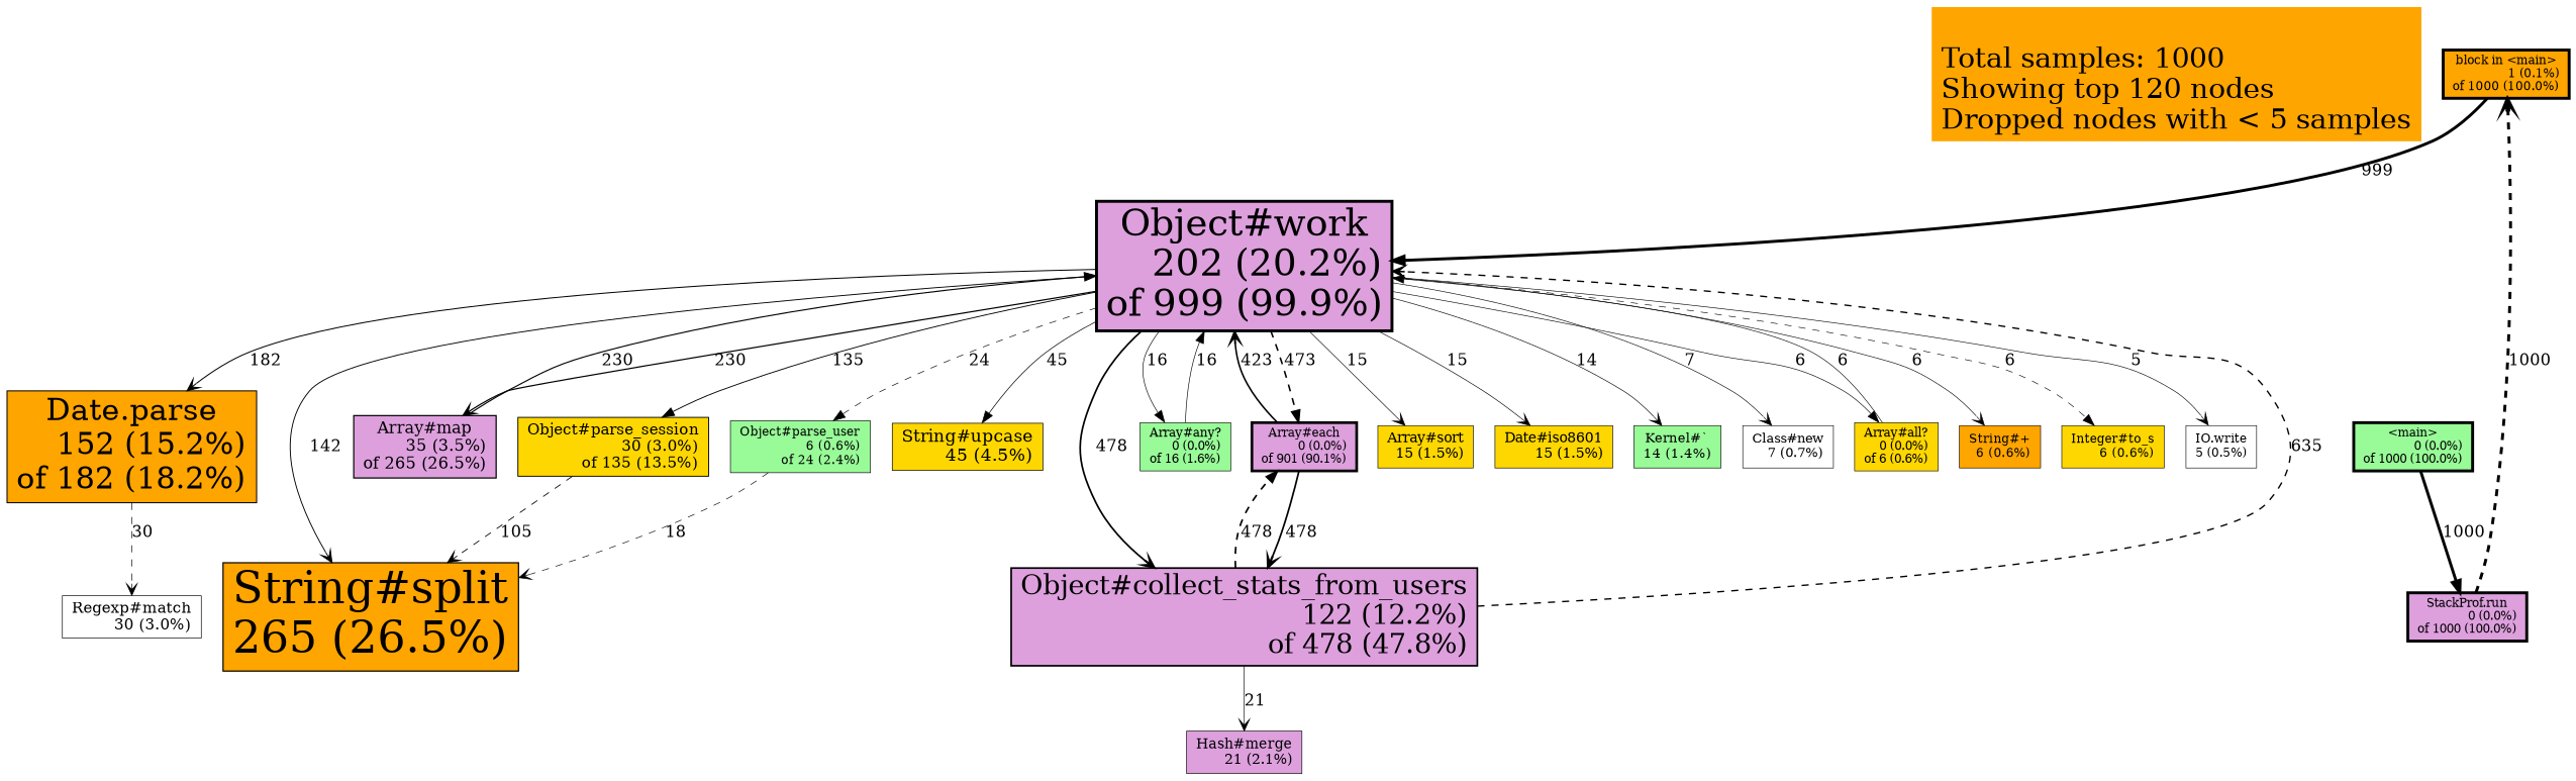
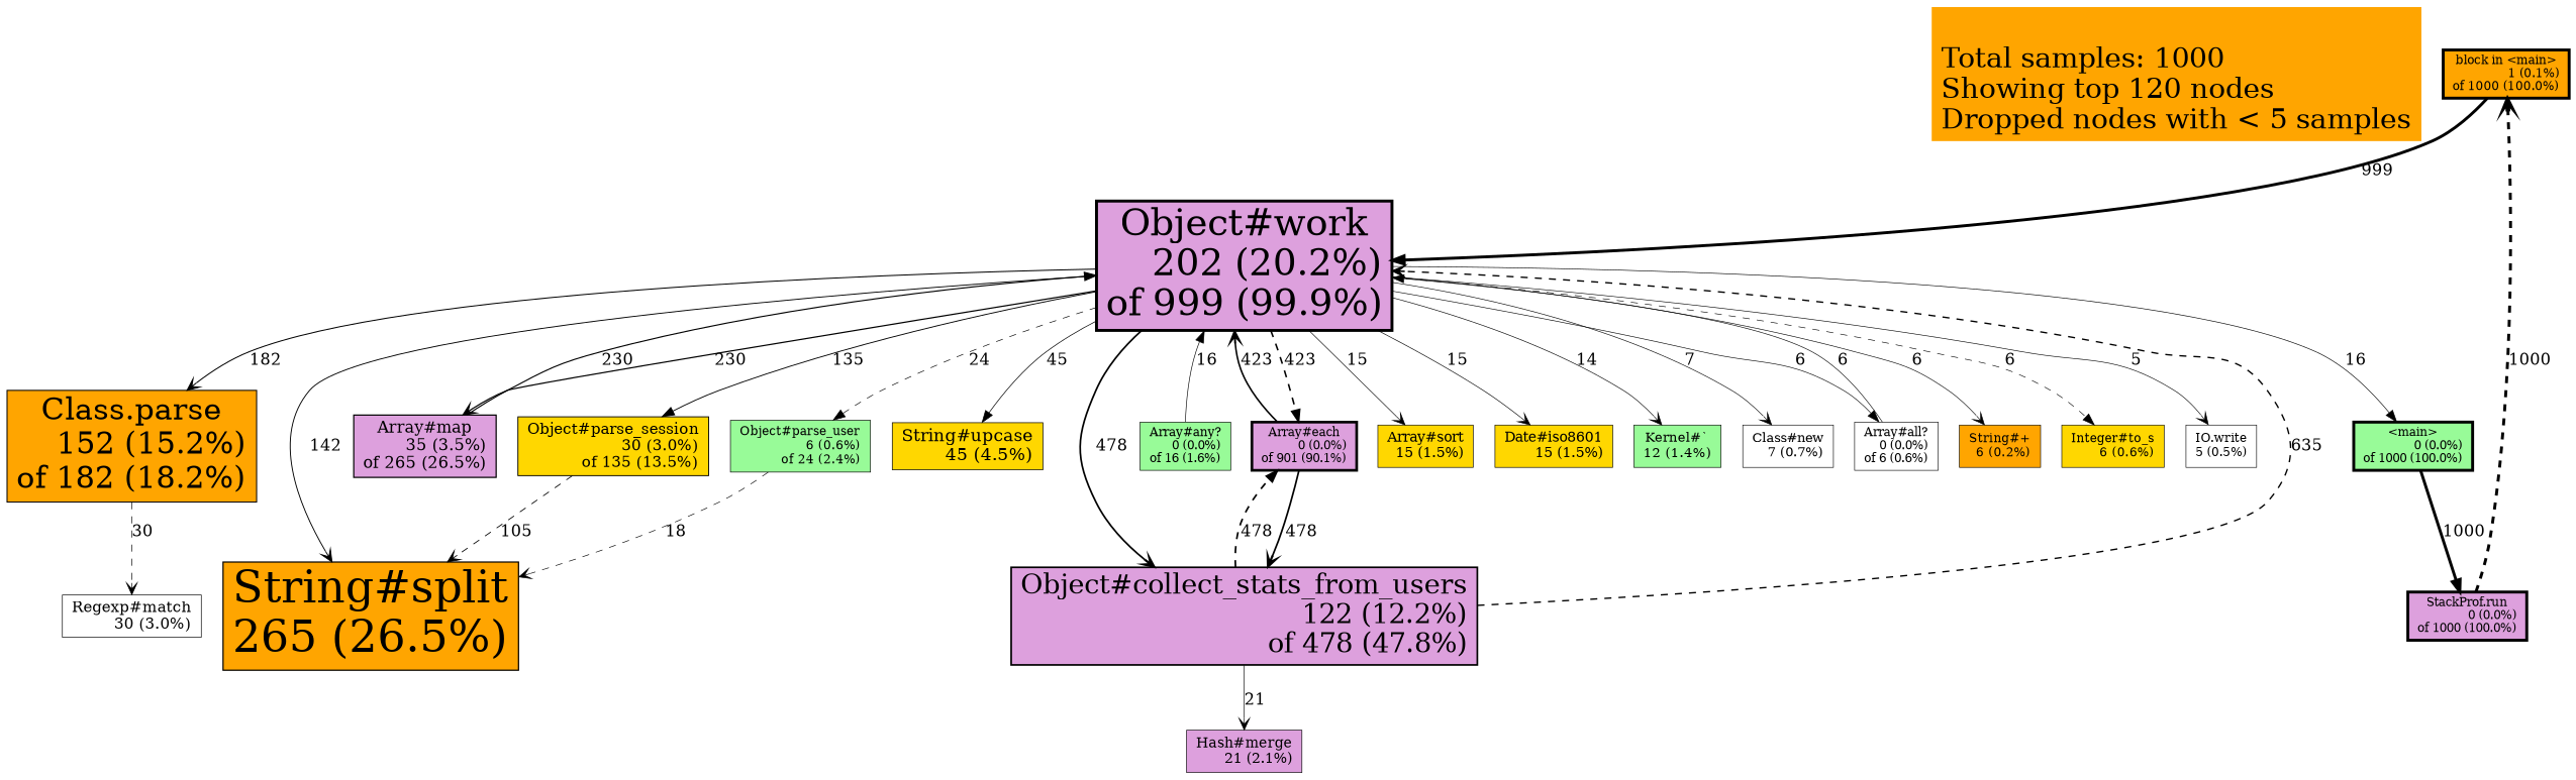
  digraph {
    node [fillcolor=plum fontsize=10.0 shape=box style=filled penwidth=2.5]
    edge [arrowhead=vee penwidth=0.512 style=solid weight=6]
    n1 [fillcolor=orange fontsize=24 label="\nTotal samples: 1000\lShowing top 120 nodes\lDropped nodes with < 5 samples\l" shape=plaintext penwidth=""]
    n2 [fillcolor=orange fontsize=10.105660377358491 label="block in <main>\n1 (0.1%)\rof 1000 (100.0%)\r"]
    n3 [fontsize=31.343396226415095 label="Object#work\n202 (20.2%)\rof 999 (99.9%)\r" penwidth=2.498]
    n4 [label="Array#each\n0 (0.0%)\rof 901 (90.1%)\r" penwidth=2.302]
    n5 [fontsize=22.89056603773585 label="Object#collect_stats_from_users\n122 (12.2%)\rof 478 (47.8%)\r" penwidth=1.456]
    n6 [fillcolor=orange fontsize=38.0 label="String#split\n265 (26.5%)\r" penwidth=1.03]
    n7 [fontsize=13.69811320754717 label="Array#map\n35 (3.5%)\rof 265 (26.5%)\r" penwidth=1.03]
-   n8 [fillcolor=orange fontsize=26.060377358490566 label="Date.parse\n152 (15.2%)\rof 182 (18.2%)\r" penwidth=0.864]
+   n8 [fillcolor=orange fontsize=26.060377358490566 label="Class.parse\n152 (15.2%)\rof 182 (18.2%)\r" penwidth=0.864]
    n9 [fillcolor=gold fontsize=13.169811320754718 label="Object#parse_session\n30 (3.0%)\rof 135 (13.5%)\r" penwidth=0.77]
    n10 [fillcolor=gold fontsize=14.754716981132075 label="String#upcase\n45 (4.5%)\r" penwidth=0.59]
    n11 [fillcolor=palegreen fontsize=10.633962264150943 label="Object#parse_user\n6 (0.6%)\rof 24 (2.4%)\r" penwidth=0.548]
    n12 [fillcolor=palegreen label="Array#any?\n0 (0.0%)\rof 16 (1.6%)\r" penwidth=0.532]
    n13 [fillcolor=gold fontsize=11.584905660377359 label="Array#sort\n15 (1.5%)\r" penwidth=0.53]
    n14 [fillcolor=gold fontsize=11.584905660377359 label="Date#iso8601\n15 (1.5%)\r" penwidth=0.53]
-   n15 [fillcolor=palegreen fontsize=11.479245283018868 label="Kernel#`\n14 (1.4%)\r" penwidth=0.528]
+   n15 [fillcolor=palegreen fontsize=11.479245283018868 label="Kernel#`\n12 (1.4%)\r" penwidth=0.528]
    n16 [fillcolor=white fontsize=10.739622641509435 label="Class#new\n7 (0.7%)\r" penwidth=0.514]
-   n17 [fillcolor=gold label="Array#all?\n0 (0.0%)\rof 6 (0.6%)\r" penwidth=0.512]
-   n18 [fillcolor=orange fontsize=10.633962264150943 label="String#+\n6 (0.6%)\r" penwidth=0.512]
+   n17 [fillcolor=white label="Array#all?\n0 (0.0%)\rof 6 (0.6%)\r" penwidth=0.512]
+   n18 [fillcolor=orange fontsize=10.633962264150943 label="String#+\n6 (0.2%)\r" penwidth=0.512]
    n19 [fillcolor=gold fontsize=10.633962264150943 label="Integer#to_s\n6 (0.6%)\r" penwidth=0.512]
    n20 [fillcolor=white fontsize=10.528301886792454 label="IO.write\n5 (0.5%)\r" penwidth=0.51]
    n21 [label="StackProf.run\n0 (0.0%)\rof 1000 (100.0%)\r"]
    n22 [fillcolor=palegreen label="<main>\n0 (0.0%)\rof 1000 (100.0%)\r"]
    n23 [fontsize=12.218867924528302 label="Hash#merge\n21 (2.1%)\r" penwidth=0.542]
    n24 [fillcolor=white fontsize=13.169811320754718 label="Regexp#match\n30 (3.0%)\r" penwidth=0.56]
    n2 -> n3 [arrowhead=normal label=999 penwidth=2.498 weight=999]
-   n3 -> n4 [arrowhead=normal label=473 penwidth=1.346 style=dashed weight=423]
+   n3 -> n4 [arrowhead=normal label=423 penwidth=1.346 style=dashed weight=423]
    n3 -> n5 [label=478 penwidth=1.456 style=bold weight=478]
    n3 -> n6 [label=142 penwidth=0.784 style=bold weight=142]
    n3 -> n7 [label=230 penwidth=1.03 weight=265]
    n3 -> n8 [label=182 penwidth=0.864 weight=182]
    n3 -> n9 [arrowhead=normal label=135 penwidth=0.77 weight=135]
    n3 -> n10 [arrowhead=normal label=45 penwidth=0.59 weight=45]
    n3 -> n11 [arrowhead=normal label=24 penwidth=0.548 style=dashed weight=24]
-   n3 -> n12 [arrowhead=normal label=16 penwidth=0.532 style=bold weight=16]
+   n3 -> n22 [arrowhead=normal label=16 penwidth=0.532 style=bold weight=16]
    n3 -> n13 [label=15 penwidth=0.53 weight=15]
    n3 -> n14 [label=15 penwidth=0.53 style=bold weight=15]
    n3 -> n15 [label=14 penwidth=0.528 style=bold weight=14]
    n3 -> n16 [label=7 penwidth=0.514 style=bold weight=7]
    n3 -> n17 [arrowhead=normal label=6]
    n3 -> n18 [label=6 style=bold]
    n3 -> n19 [arrowhead=normal label=6 style=dashed]
    n3 -> n20 [label=5 penwidth=0.51 weight=5]
    n4 -> n3 [label=423 penwidth=1.346 weight=423]
    n4 -> n5 [label=478 penwidth=1.456 style=bold weight=478]
    n5 -> n3 [label=635 penwidth=1.17 style=dashed weight=335]
    n5 -> n4 [arrowhead=normal label=478 penwidth=1.456 style=dashed weight=478]
    n5 -> n23 [label=21 penwidth=0.542 style=bold weight=21]
    n7 -> n3 [arrowhead=normal label=230 penwidth=0.96 weight=230]
    n8 -> n24 [label=30 penwidth=0.56 style=dashed weight=30]
    n9 -> n6 [label=105 penwidth=0.71 style=dashed weight=105]
    n11 -> n6 [label=18 penwidth=0.536 style=dashed weight=18]
    n12 -> n3 [arrowhead=normal label=16 penwidth=0.532 weight=16]
    n17 -> n3 [arrowhead=normal label=6 style=bold]
    n21 -> n2 [label=1000 penwidth=2.5 style=dashed weight=1000]
    n22 -> n21 [arrowhead=normal label=1000 penwidth=2.5 weight=1000]
  }
